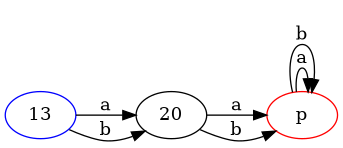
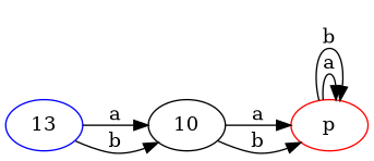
  digraph {
    rankdir=LR
    p [color=red]
-   20
+   20 [label=10]
    13 [color=blue]
    p -> p [label=a]
    p -> p [label=b]
    20 -> p [label=a]
    20 -> p [label=b]
    13 -> 20 [label=a]
    13 -> 20 [label=b]
  }
